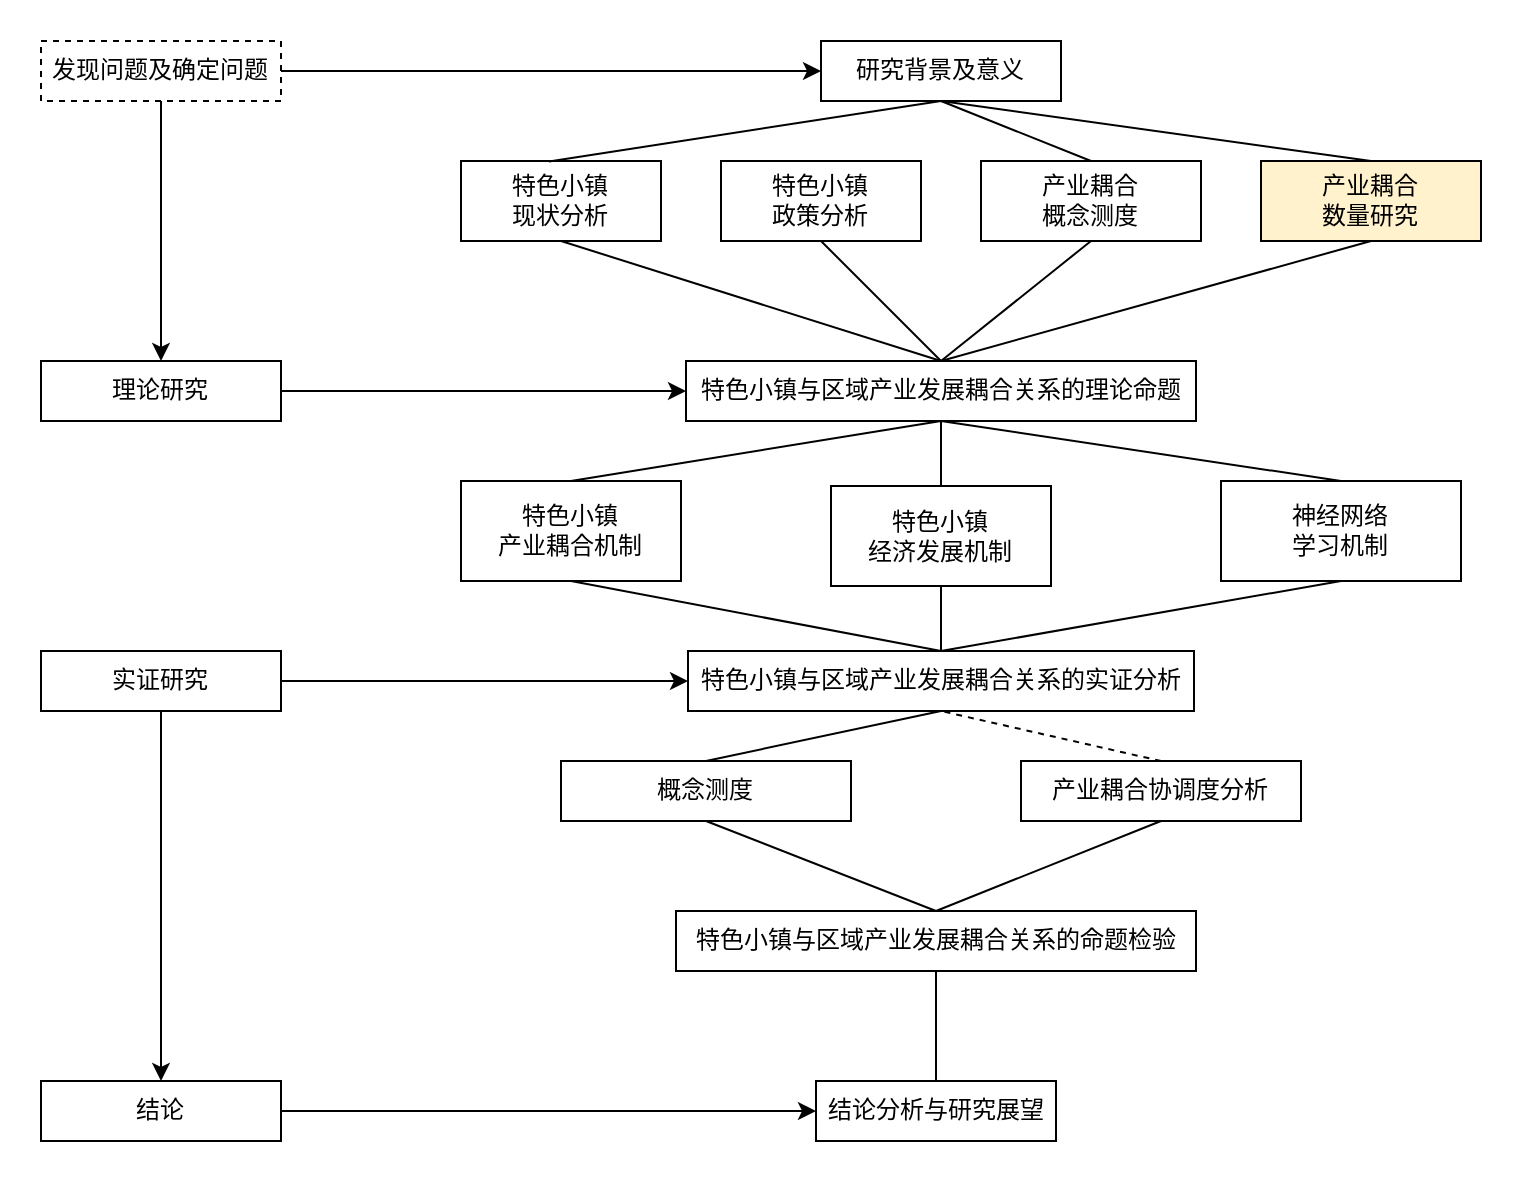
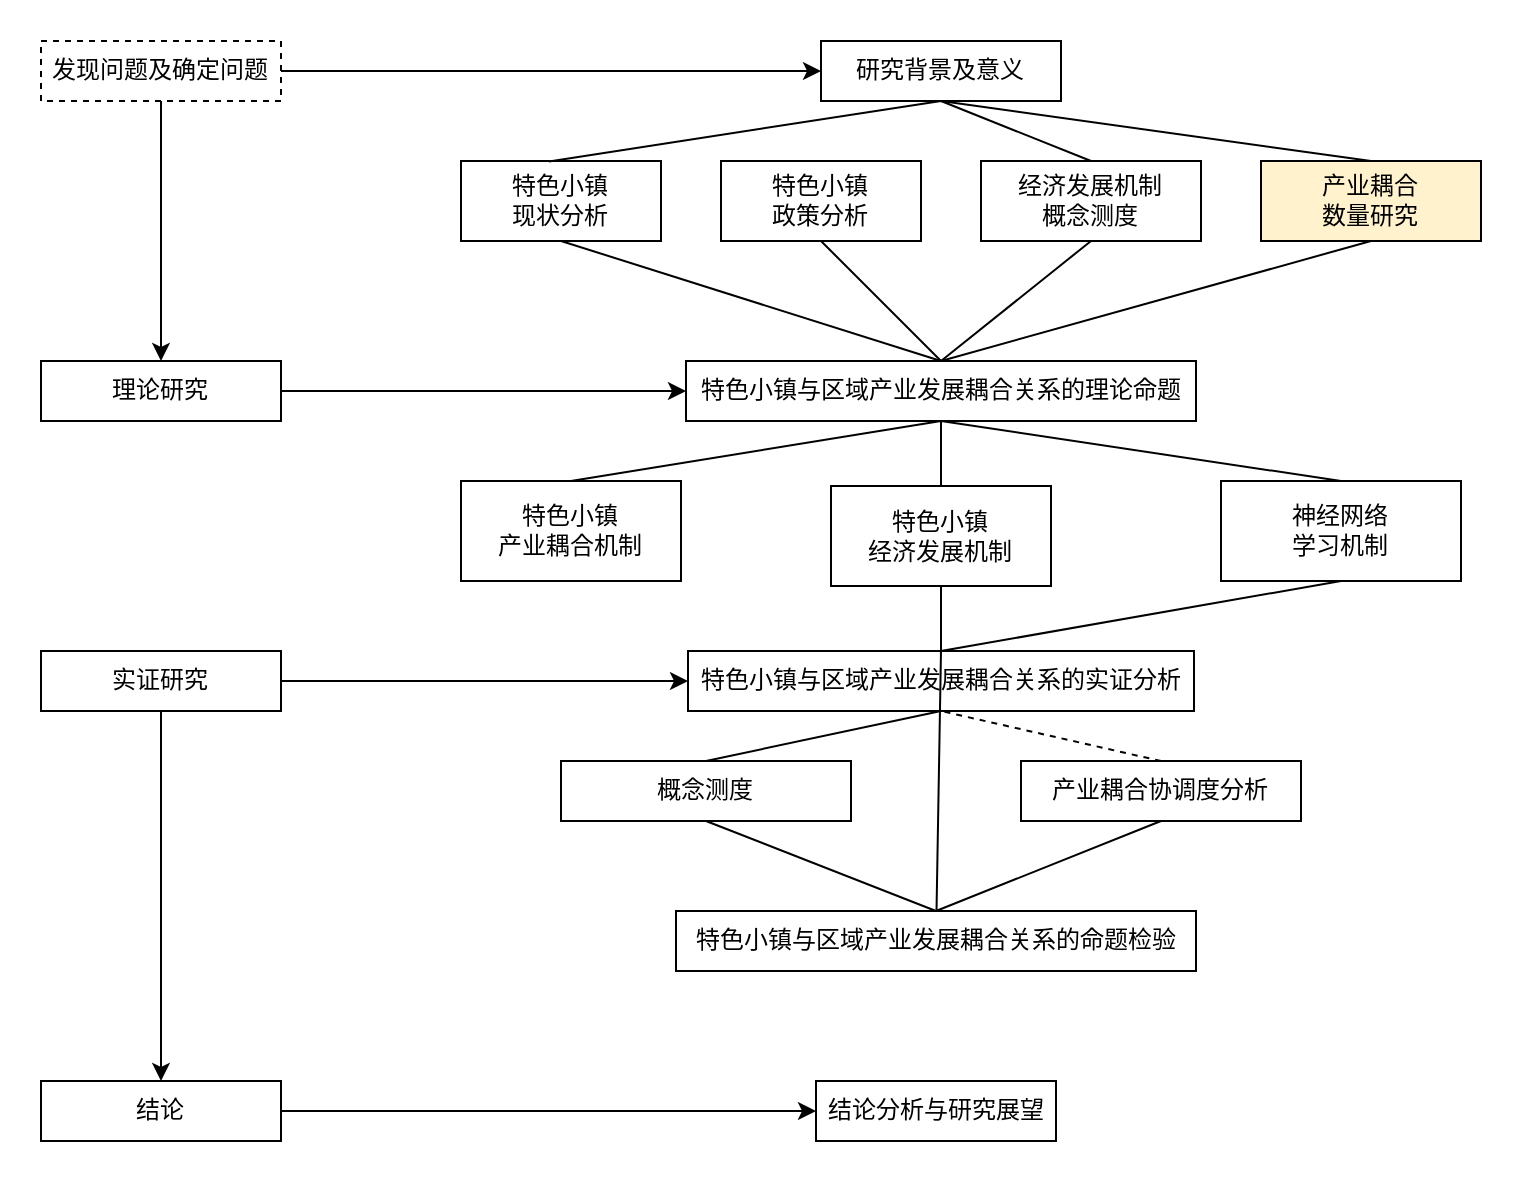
  <mxCell id="0" />
  <mxCell id="1" parent="0" />
  <mxCell id="2" value="发现问题及确定问题" style="rounded=0;whiteSpace=wrap;html=1;dashed=1;" vertex="1" parent="1"><mxGeometry width="120" height="30" as="geometry" x="20" y="20" /></mxCell>
  <mxCell id="3" value="" style="endArrow=classic;html=1;exitX=1;exitY=0.5;exitDx=0;exitDy=0;entryX=0;entryY=0.5;entryDx=0;entryDy=0;" edge="1" parent="1" source="2" target="4"><mxGeometry width="50" height="50" relative="1" as="geometry"><mxPoint x="180" y="120" as="sourcePoint" /><mxPoint x="260" y="60" as="targetPoint" /></mxGeometry></mxCell>
  <mxCell id="4" value="研究背景及意义" style="rounded=0;whiteSpace=wrap;html=1;" vertex="1" parent="1"><mxGeometry x="410" width="120" height="30" as="geometry" y="20" /></mxCell>
  <mxCell id="5" value="理论研究" style="rounded=0;whiteSpace=wrap;html=1;" vertex="1" parent="1"><mxGeometry y="180" width="120" height="30" as="geometry" x="20" /></mxCell>
  <mxCell id="6" value="" style="endArrow=classic;html=1;exitX=0.5;exitY=1;exitDx=0;exitDy=0;entryX=0.5;entryY=0;entryDx=0;entryDy=0;" edge="1" parent="1" source="2" target="5"><mxGeometry width="50" height="50" relative="1" as="geometry"><mxPoint x="80" y="50" as="sourcePoint" /><mxPoint x="100" y="140" as="targetPoint" /></mxGeometry></mxCell>
  <mxCell id="7" value="特色小镇&lt;br&gt;现状分析" style="rounded=0;whiteSpace=wrap;html=1;" vertex="1" parent="1"><mxGeometry x="230" y="80" width="100" height="40" as="geometry" /></mxCell>
  <mxCell id="8" value="特色小镇&lt;br&gt;政策分析" style="rounded=0;whiteSpace=wrap;html=1;" vertex="1" parent="1"><mxGeometry x="360" y="80" width="100" height="40" as="geometry" /></mxCell>
- <mxCell id="9" value="产业耦合&lt;br&gt;概念测度" style="rounded=0;whiteSpace=wrap;html=1;" vertex="1" parent="1"><mxGeometry x="490" y="80" width="110" height="40" as="geometry" /></mxCell>
+ <mxCell id="9" value="经济发展机制&lt;br&gt;概念测度" style="rounded=0;whiteSpace=wrap;html=1;" vertex="1" parent="1"><mxGeometry x="490" y="80" width="110" height="40" as="geometry" /></mxCell>
  <mxCell id="10" value="产业耦合&lt;br&gt;数量研究" style="rounded=0;whiteSpace=wrap;html=1;fillColor=#fff2cc;" vertex="1" parent="1"><mxGeometry x="630" y="80" width="110" height="40" as="geometry" /></mxCell>
  <mxCell id="11" value="" style="endArrow=none;html=1;entryX=0.5;entryY=1;entryDx=0;entryDy=0;exitX=0.44;exitY=0.005;exitDx=0;exitDy=0;exitPerimeter=0;" edge="1" parent="1" source="7" target="4"><mxGeometry width="50" height="50" relative="1" as="geometry"><mxPoint x="30" y="280" as="sourcePoint" /><mxPoint x="80" y="230" as="targetPoint" /></mxGeometry></mxCell>
  <mxCell id="12" value="" style="endArrow=none;html=1;exitX=0.5;exitY=0;exitDx=0;exitDy=0;" edge="1" parent="1" source="9"><mxGeometry width="50" height="50" relative="1" as="geometry"><mxPoint x="30" y="280" as="sourcePoint" /><mxPoint x="470" y="50" as="targetPoint" /></mxGeometry></mxCell>
  <mxCell id="13" value="" style="endArrow=none;html=1;exitX=0.5;exitY=0;exitDx=0;exitDy=0;" edge="1" parent="1" source="10"><mxGeometry width="50" height="50" relative="1" as="geometry"><mxPoint x="30" y="280" as="sourcePoint" /><mxPoint x="470" y="50" as="targetPoint" /></mxGeometry></mxCell>
  <mxCell id="14" value="特色小镇与区域产业发展耦合关系的理论命题" style="rounded=0;whiteSpace=wrap;html=1;" vertex="1" parent="1"><mxGeometry x="342.5" y="180" width="255" height="30" as="geometry" /></mxCell>
  <mxCell id="15" value="" style="endArrow=none;html=1;entryX=0.5;entryY=1;entryDx=0;entryDy=0;exitX=0.5;exitY=0;exitDx=0;exitDy=0;" edge="1" parent="1" source="14" target="7"><mxGeometry width="50" height="50" relative="1" as="geometry"><mxPoint x="30" y="280" as="sourcePoint" /><mxPoint x="80" y="230" as="targetPoint" /></mxGeometry></mxCell>
  <mxCell id="16" value="" style="endArrow=none;html=1;entryX=0.5;entryY=1;entryDx=0;entryDy=0;exitX=0.5;exitY=0;exitDx=0;exitDy=0;" edge="1" parent="1" source="14" target="8"><mxGeometry width="50" height="50" relative="1" as="geometry"><mxPoint x="30" y="280" as="sourcePoint" /><mxPoint x="80" y="230" as="targetPoint" /></mxGeometry></mxCell>
  <mxCell id="17" value="" style="endArrow=none;html=1;entryX=0.5;entryY=1;entryDx=0;entryDy=0;exitX=0.5;exitY=0;exitDx=0;exitDy=0;" edge="1" parent="1" source="14" target="9"><mxGeometry width="50" height="50" relative="1" as="geometry"><mxPoint x="30" y="280" as="sourcePoint" /><mxPoint x="80" y="230" as="targetPoint" /></mxGeometry></mxCell>
  <mxCell id="18" value="" style="endArrow=none;html=1;entryX=0.5;entryY=1;entryDx=0;entryDy=0;exitX=0.5;exitY=0;exitDx=0;exitDy=0;" edge="1" parent="1" source="14" target="10"><mxGeometry width="50" height="50" relative="1" as="geometry"><mxPoint x="30" y="280" as="sourcePoint" /><mxPoint x="80" y="230" as="targetPoint" /></mxGeometry></mxCell>
  <mxCell id="19" value="" style="endArrow=classic;html=1;exitX=1;exitY=0.5;exitDx=0;exitDy=0;" edge="1" parent="1" source="5" target="14"><mxGeometry width="50" height="50" relative="1" as="geometry"><mxPoint x="30" y="280" as="sourcePoint" /><mxPoint x="80" y="230" as="targetPoint" /></mxGeometry></mxCell>
  <mxCell id="20" style="edgeStyle=orthogonalEdgeStyle;rounded=0;orthogonalLoop=1;jettySize=auto;html=1;entryX=0;entryY=0.5;entryDx=0;entryDy=0;" edge="1" parent="1" source="21" target="25"><mxGeometry relative="1" as="geometry" /></mxCell>
  <mxCell id="21" value="实证研究" style="rounded=0;whiteSpace=wrap;html=1;" vertex="1" parent="1"><mxGeometry y="325" width="120" height="30" as="geometry" x="20" /></mxCell>
  <mxCell id="22" value="特色小镇&lt;br&gt;产业耦合机制" style="rounded=0;whiteSpace=wrap;html=1;" vertex="1" parent="1"><mxGeometry x="230" y="240" width="110" height="50" as="geometry" /></mxCell>
  <mxCell id="23" value="特色小镇&lt;br&gt;经济发展机制" style="rounded=0;whiteSpace=wrap;html=1;" vertex="1" parent="1"><mxGeometry x="415" y="242.5" width="110" height="50" as="geometry" /></mxCell>
  <mxCell id="24" value="神经网络&lt;br&gt;学习机制" style="rounded=0;whiteSpace=wrap;html=1;" vertex="1" parent="1"><mxGeometry x="610" y="240" width="120" height="50" as="geometry" /></mxCell>
  <mxCell id="25" value="特色小镇与区域产业发展耦合关系的实证分析" style="rounded=0;whiteSpace=wrap;html=1;" vertex="1" parent="1"><mxGeometry x="343.5" y="325" width="253" height="30" as="geometry" /></mxCell>
  <mxCell id="26" value="" style="endArrow=none;html=1;entryX=0.5;entryY=1;entryDx=0;entryDy=0;exitX=0.5;exitY=0;exitDx=0;exitDy=0;" edge="1" parent="1" source="22" target="14"><mxGeometry width="50" height="50" relative="1" as="geometry"><mxPoint x="30" y="430" as="sourcePoint" /><mxPoint x="80" y="380" as="targetPoint" /></mxGeometry></mxCell>
  <mxCell id="27" value="" style="endArrow=none;html=1;exitX=0.5;exitY=0;exitDx=0;exitDy=0;" edge="1" parent="1" source="23"><mxGeometry width="50" height="50" relative="1" as="geometry"><mxPoint x="30" y="430" as="sourcePoint" /><mxPoint x="470" y="210" as="targetPoint" /></mxGeometry></mxCell>
  <mxCell id="28" value="" style="endArrow=none;html=1;entryX=0.5;entryY=1;entryDx=0;entryDy=0;exitX=0.5;exitY=0;exitDx=0;exitDy=0;" edge="1" parent="1" source="24" target="14"><mxGeometry width="50" height="50" relative="1" as="geometry"><mxPoint x="30" y="430" as="sourcePoint" /><mxPoint x="80" y="380" as="targetPoint" /></mxGeometry></mxCell>
- <mxCell id="29" value="" style="endArrow=none;html=1;entryX=0.5;entryY=1;entryDx=0;entryDy=0;exitX=0.5;exitY=0;exitDx=0;exitDy=0;" edge="1" parent="1" source="25" target="22"><mxGeometry width="50" height="50" relative="1" as="geometry"><mxPoint x="30" y="430" as="sourcePoint" /><mxPoint x="80" y="380" as="targetPoint" /></mxGeometry></mxCell>
+ <mxCell id="29" value="" style="endArrow=none;html=1;exitX=0.5;exitY=0;exitDx=0;exitDy=0;" edge="1" parent="1" source="25" target="37"><mxGeometry width="50" height="50" relative="1" as="geometry"><mxPoint x="30" y="430" as="sourcePoint" /><mxPoint x="80" y="380" as="targetPoint" /></mxGeometry></mxCell>
  <mxCell id="30" value="" style="endArrow=none;html=1;entryX=0.5;entryY=1;entryDx=0;entryDy=0;" edge="1" parent="1" source="25" target="23"><mxGeometry width="50" height="50" relative="1" as="geometry"><mxPoint x="30" y="430" as="sourcePoint" /><mxPoint x="80" y="380" as="targetPoint" /></mxGeometry></mxCell>
  <mxCell id="31" value="" style="endArrow=none;html=1;entryX=0.5;entryY=1;entryDx=0;entryDy=0;exitX=0.5;exitY=0;exitDx=0;exitDy=0;" edge="1" parent="1" source="25" target="24"><mxGeometry width="50" height="50" relative="1" as="geometry"><mxPoint x="30" y="430" as="sourcePoint" /><mxPoint x="80" y="380" as="targetPoint" /></mxGeometry></mxCell>
  <mxCell id="32" value="结论" style="rounded=0;whiteSpace=wrap;html=1;" vertex="1" parent="1"><mxGeometry y="540" width="120" height="30" as="geometry" x="20" /></mxCell>
  <mxCell id="33" value="概念测度" style="rounded=0;whiteSpace=wrap;html=1;" vertex="1" parent="1"><mxGeometry x="280" y="380" width="145" height="30" as="geometry" /></mxCell>
  <mxCell id="34" value="产业耦合协调度分析" style="rounded=0;whiteSpace=wrap;html=1;" vertex="1" parent="1"><mxGeometry x="510" y="380" width="140" height="30" as="geometry" /></mxCell>
  <mxCell id="35" value="" style="endArrow=none;html=1;entryX=0.5;entryY=1;entryDx=0;entryDy=0;exitX=0.5;exitY=0;exitDx=0;exitDy=0;" edge="1" parent="1" source="33" target="25"><mxGeometry width="50" height="50" relative="1" as="geometry"><mxPoint x="30" y="540" as="sourcePoint" /><mxPoint x="80" y="490" as="targetPoint" /></mxGeometry></mxCell>
  <mxCell id="36" value="" style="endArrow=none;html=1;exitX=0.5;exitY=0;exitDx=0;exitDy=0;entryX=0.5;entryY=1;entryDx=0;entryDy=0;dashed=1;" edge="1" parent="1" source="34" target="25"><mxGeometry width="50" height="50" relative="1" as="geometry"><mxPoint x="30" y="540" as="sourcePoint" /><mxPoint x="470" y="360" as="targetPoint" /></mxGeometry></mxCell>
  <mxCell id="37" value="&lt;span style=&quot;white-space: normal&quot;&gt;特色小镇与区域产业发展耦合关系的命题检验&lt;/span&gt;" style="rounded=0;whiteSpace=wrap;html=1;" vertex="1" parent="1"><mxGeometry x="337.5" y="455" width="260" height="30" as="geometry" /></mxCell>
  <mxCell id="38" value="" style="endArrow=none;html=1;entryX=0.5;entryY=1;entryDx=0;entryDy=0;exitX=0.5;exitY=0;exitDx=0;exitDy=0;" edge="1" parent="1" source="37" target="33"><mxGeometry width="50" height="50" relative="1" as="geometry"><mxPoint x="30" y="620" as="sourcePoint" /><mxPoint x="80" y="570" as="targetPoint" /></mxGeometry></mxCell>
  <mxCell id="39" value="" style="endArrow=none;html=1;entryX=0.5;entryY=1;entryDx=0;entryDy=0;exitX=0.5;exitY=0;exitDx=0;exitDy=0;" edge="1" parent="1" source="37" target="34"><mxGeometry width="50" height="50" relative="1" as="geometry"><mxPoint x="30" y="620" as="sourcePoint" /><mxPoint x="80" y="570" as="targetPoint" /></mxGeometry></mxCell>
  <mxCell id="40" value="结论分析与研究展望" style="rounded=0;whiteSpace=wrap;html=1;" vertex="1" parent="1"><mxGeometry x="407.5" y="540" width="120" height="30" as="geometry" /></mxCell>
  <mxCell id="41" value="" style="endArrow=classic;html=1;entryX=0;entryY=0.5;entryDx=0;entryDy=0;exitX=1;exitY=0.5;exitDx=0;exitDy=0;" edge="1" parent="1" source="32" target="40"><mxGeometry width="50" height="50" relative="1" as="geometry"><mxPoint x="30" y="640" as="sourcePoint" /><mxPoint x="80" y="590" as="targetPoint" /></mxGeometry></mxCell>
  <mxCell id="42" value="" style="endArrow=classic;html=1;exitX=0.5;exitY=1;exitDx=0;exitDy=0;" edge="1" parent="1" source="21"><mxGeometry width="50" height="50" relative="1" as="geometry"><mxPoint x="70" y="360" as="sourcePoint" /><mxPoint x="80" y="540" as="targetPoint" /></mxGeometry></mxCell>
- <mxCell id="43" value="" style="endArrow=none;html=1;entryX=0.5;entryY=1;entryDx=0;entryDy=0;exitX=0.5;exitY=0;exitDx=0;exitDy=0;" edge="1" parent="1" source="40" target="37"><mxGeometry width="50" height="50" relative="1" as="geometry"><mxPoint x="30" y="640" as="sourcePoint" /><mxPoint x="80" y="590" as="targetPoint" /></mxGeometry></mxCell>
